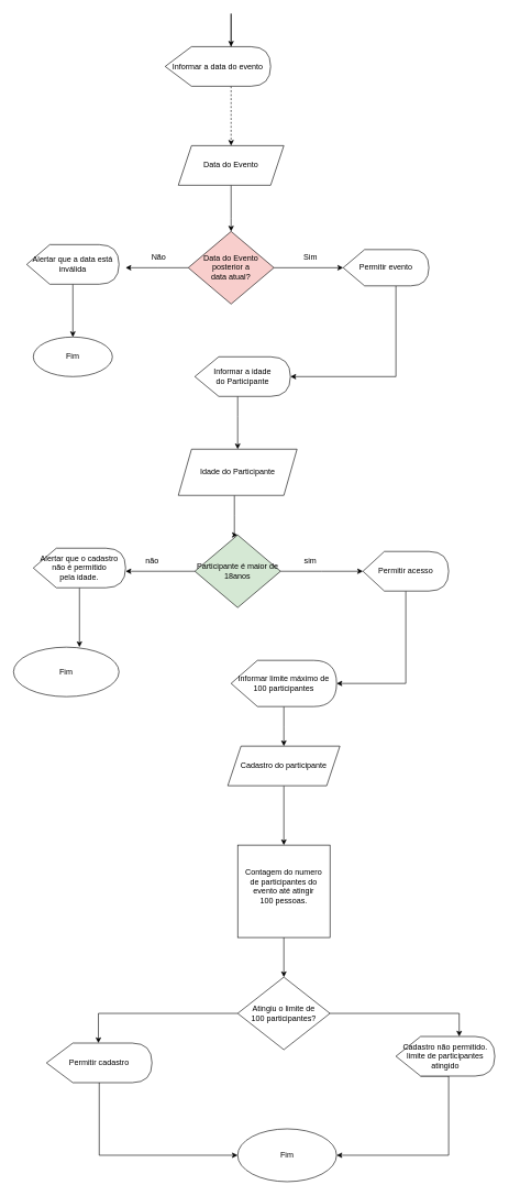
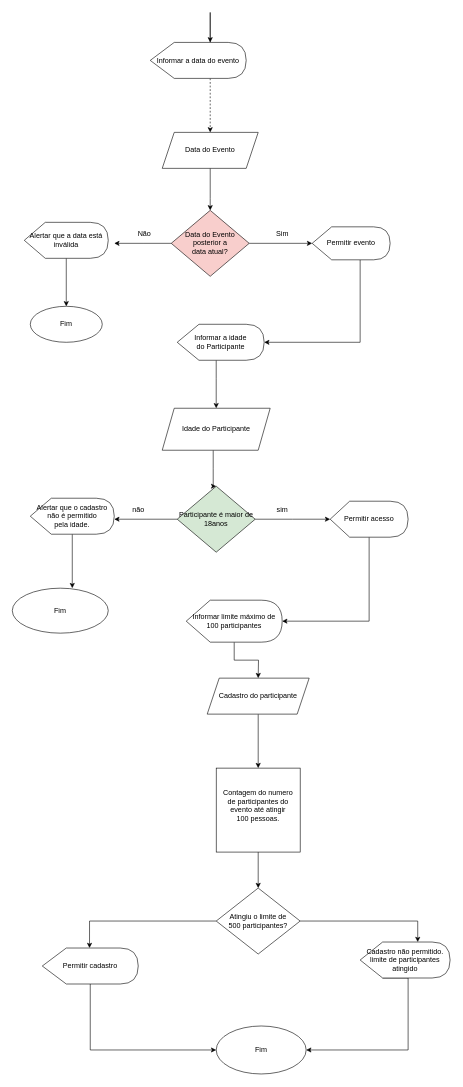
  <mxCell id="0" />
  <mxCell id="1" parent="0" />
  <mxCell id="2" value="" style="edgeStyle=orthogonalEdgeStyle;rounded=0;orthogonalLoop=1;jettySize=auto;html=1;" parent="1" source="4" edge="1"><mxGeometry relative="1" as="geometry"><mxPoint x="350" y="70" as="targetPoint" /><Array as="points"><mxPoint x="350" y="20" /><mxPoint x="350" y="20" /></Array></mxGeometry></mxCell>
  <mxCell id="3" value="" style="edgeStyle=orthogonalEdgeStyle;rounded=0;orthogonalLoop=1;jettySize=auto;html=1;dashed=1;" parent="1" source="4" target="6" edge="1"><mxGeometry relative="1" as="geometry"><Array as="points"><mxPoint x="350" y="170" /><mxPoint x="350" y="170" /></Array></mxGeometry></mxCell>
  <mxCell id="4" value="Informar a data do evento" style="shape=display;whiteSpace=wrap;html=1;" parent="1" vertex="1"><mxGeometry x="250" y="70" width="160" height="60" as="geometry" /></mxCell>
  <mxCell id="5" value="" style="edgeStyle=orthogonalEdgeStyle;rounded=0;orthogonalLoop=1;jettySize=auto;html=1;" parent="1" source="6" target="10" edge="1"><mxGeometry relative="1" as="geometry"><Array as="points"><mxPoint x="350" y="330" /><mxPoint x="350" y="330" /></Array></mxGeometry></mxCell>
  <mxCell id="6" value="Data do Evento" style="shape=parallelogram;perimeter=parallelogramPerimeter;whiteSpace=wrap;html=1;fixedSize=1;" parent="1" vertex="1"><mxGeometry x="270" y="220" width="160" height="60" as="geometry" /></mxCell>
  <mxCell id="7" value="Fim" style="ellipse;whiteSpace=wrap;html=1;" parent="1" vertex="1"><mxGeometry x="20" y="980" width="160" height="75" as="geometry" /></mxCell>
  <mxCell id="8" style="edgeStyle=orthogonalEdgeStyle;rounded=0;orthogonalLoop=1;jettySize=auto;html=1;exitX=1;exitY=0.5;exitDx=0;exitDy=0;entryX=0;entryY=0.5;entryDx=0;entryDy=0;entryPerimeter=0;" parent="1" source="10" target="14" edge="1"><mxGeometry relative="1" as="geometry"><mxPoint x="510" y="405" as="targetPoint" /></mxGeometry></mxCell>
  <mxCell id="9" style="edgeStyle=orthogonalEdgeStyle;rounded=0;orthogonalLoop=1;jettySize=auto;html=1;" parent="1" source="10" edge="1"><mxGeometry relative="1" as="geometry"><mxPoint x="190" y="405" as="targetPoint" /></mxGeometry></mxCell>
  <mxCell id="10" value="&lt;div&gt;Data do Evento&lt;/div&gt;&lt;div&gt;posterior a &lt;br&gt;&lt;/div&gt;&lt;div&gt;data atual?&lt;br&gt;&lt;/div&gt;" style="rhombus;whiteSpace=wrap;html=1;fillColor=#f8cecc;" parent="1" vertex="1"><mxGeometry x="285" y="350" width="130" height="110" as="geometry" /></mxCell>
  <mxCell id="11" value="" style="edgeStyle=orthogonalEdgeStyle;rounded=0;orthogonalLoop=1;jettySize=auto;html=1;" edge="1" parent="1" source="12" target="44"><mxGeometry relative="1" as="geometry" /></mxCell>
  <mxCell id="12" value="&lt;div&gt;Alertar que a data está &lt;br&gt;&lt;/div&gt;&lt;div&gt;inválida&lt;br&gt;&lt;/div&gt;" style="shape=display;whiteSpace=wrap;html=1;" parent="1" vertex="1"><mxGeometry x="40" y="370" width="140" height="60" as="geometry" /></mxCell>
  <mxCell id="13" style="edgeStyle=orthogonalEdgeStyle;rounded=0;orthogonalLoop=1;jettySize=auto;html=1;entryX=1;entryY=0.5;entryDx=0;entryDy=0;entryPerimeter=0;" parent="1" source="14" target="16" edge="1"><mxGeometry relative="1" as="geometry"><Array as="points"><mxPoint x="600" y="570" /></Array></mxGeometry></mxCell>
  <mxCell id="14" value="Permitir evento" style="shape=display;whiteSpace=wrap;html=1;" parent="1" vertex="1"><mxGeometry x="520" y="377.5" width="130" height="55" as="geometry" /></mxCell>
  <mxCell id="15" value="" style="edgeStyle=orthogonalEdgeStyle;rounded=0;orthogonalLoop=1;jettySize=auto;html=1;" parent="1" source="16" target="18" edge="1"><mxGeometry relative="1" as="geometry"><Array as="points"><mxPoint x="360" y="630" /><mxPoint x="360" y="630" /></Array></mxGeometry></mxCell>
  <mxCell id="16" value="&lt;div&gt;Informar a idade&lt;/div&gt;&lt;div&gt;do Participante&lt;br&gt;&lt;/div&gt;" style="shape=display;whiteSpace=wrap;html=1;" parent="1" vertex="1"><mxGeometry x="295" y="540" width="145" height="60" as="geometry" /></mxCell>
  <mxCell id="17" style="edgeStyle=orthogonalEdgeStyle;rounded=0;orthogonalLoop=1;jettySize=auto;html=1;entryX=0.5;entryY=0;entryDx=0;entryDy=0;" parent="1" source="18" target="21" edge="1"><mxGeometry relative="1" as="geometry"><Array as="points"><mxPoint x="355" y="780" /><mxPoint x="355" y="780" /></Array></mxGeometry></mxCell>
  <mxCell id="18" value="Idade do Participante" style="shape=parallelogram;perimeter=parallelogramPerimeter;whiteSpace=wrap;html=1;fixedSize=1;" parent="1" vertex="1"><mxGeometry x="270" y="680" width="180" height="70" as="geometry" /></mxCell>
  <mxCell id="19" style="edgeStyle=orthogonalEdgeStyle;rounded=0;orthogonalLoop=1;jettySize=auto;html=1;" parent="1" source="21" edge="1"><mxGeometry relative="1" as="geometry"><mxPoint x="550" y="865" as="targetPoint" /></mxGeometry></mxCell>
  <mxCell id="20" style="edgeStyle=orthogonalEdgeStyle;rounded=0;orthogonalLoop=1;jettySize=auto;html=1;" parent="1" source="21" edge="1"><mxGeometry relative="1" as="geometry"><mxPoint x="190" y="865" as="targetPoint" /></mxGeometry></mxCell>
  <mxCell id="21" value="&lt;div&gt;Participante é maior de&lt;/div&gt;&lt;div&gt;18anos&lt;br&gt;&lt;/div&gt;" style="rhombus;whiteSpace=wrap;html=1;fillColor=#d5e8d4;" parent="1" vertex="1"><mxGeometry x="295" y="810" width="130" height="110" as="geometry" /></mxCell>
  <mxCell id="22" style="edgeStyle=orthogonalEdgeStyle;rounded=0;orthogonalLoop=1;jettySize=auto;html=1;entryX=0.625;entryY=0;entryDx=0;entryDy=0;entryPerimeter=0;" parent="1" source="23" target="7" edge="1"><mxGeometry relative="1" as="geometry" /></mxCell>
  <mxCell id="23" value="&lt;div&gt;Alertar que o cadastro&lt;/div&gt;&lt;div&gt;não é permitido&lt;/div&gt;&lt;div&gt;pela idade.&lt;br&gt;&lt;/div&gt;" style="shape=display;whiteSpace=wrap;html=1;" parent="1" vertex="1"><mxGeometry x="50" y="830" width="140" height="60" as="geometry" /></mxCell>
  <mxCell id="24" style="edgeStyle=orthogonalEdgeStyle;rounded=0;orthogonalLoop=1;jettySize=auto;html=1;entryX=1;entryY=0.5;entryDx=0;entryDy=0;entryPerimeter=0;" parent="1" source="25" target="27" edge="1"><mxGeometry relative="1" as="geometry"><Array as="points"><mxPoint x="615" y="1035" /></Array></mxGeometry></mxCell>
  <mxCell id="25" value="Permitir acesso" style="shape=display;whiteSpace=wrap;html=1;" parent="1" vertex="1"><mxGeometry x="550" y="835" width="130" height="60" as="geometry" /></mxCell>
  <mxCell id="26" style="edgeStyle=orthogonalEdgeStyle;rounded=0;orthogonalLoop=1;jettySize=auto;html=1;" parent="1" source="27" edge="1"><mxGeometry relative="1" as="geometry"><mxPoint x="430" y="1130" as="targetPoint" /></mxGeometry></mxCell>
- <mxCell id="27" value="&lt;div&gt;Informar limite máximo de &lt;br&gt;&lt;/div&gt;&lt;div&gt;100 participantes&lt;br&gt;&lt;/div&gt;" style="shape=display;whiteSpace=wrap;html=1;" parent="1" vertex="1"><mxGeometry x="350" y="1000" width="160" height="70" as="geometry" /></mxCell>
+ <mxCell id="27" value="&lt;div&gt;Informar limite máximo de &lt;br&gt;&lt;/div&gt;&lt;div&gt;100 participantes&lt;br&gt;&lt;/div&gt;" style="shape=display;whiteSpace=wrap;html=1;" parent="1" vertex="1"><mxGeometry x="310" y="1000" width="160" height="70" as="geometry" /></mxCell>
  <mxCell id="28" value="Sim" style="text;html=1;align=center;verticalAlign=middle;resizable=0;points=[];autosize=1;strokeColor=none;fillColor=none;" parent="1" vertex="1"><mxGeometry x="450" y="380" width="40" height="20" as="geometry" /></mxCell>
  <mxCell id="29" value="Não" style="text;html=1;align=center;verticalAlign=middle;resizable=0;points=[];autosize=1;strokeColor=none;fillColor=none;" parent="1" vertex="1"><mxGeometry x="220" y="380" width="40" height="20" as="geometry" /></mxCell>
  <mxCell id="30" value="sim" style="text;html=1;align=center;verticalAlign=middle;resizable=0;points=[];autosize=1;strokeColor=none;fillColor=none;" parent="1" vertex="1"><mxGeometry x="450" y="840" width="40" height="20" as="geometry" /></mxCell>
  <mxCell id="31" value="não" style="text;html=1;align=center;verticalAlign=middle;resizable=0;points=[];autosize=1;strokeColor=none;fillColor=none;" parent="1" vertex="1"><mxGeometry x="210" y="840" width="40" height="20" as="geometry" /></mxCell>
  <mxCell id="32" style="edgeStyle=orthogonalEdgeStyle;rounded=0;orthogonalLoop=1;jettySize=auto;html=1;entryX=0.5;entryY=0;entryDx=0;entryDy=0;" parent="1" source="33" target="35" edge="1"><mxGeometry relative="1" as="geometry" /></mxCell>
  <mxCell id="33" value="Cadastro do participante" style="shape=parallelogram;perimeter=parallelogramPerimeter;whiteSpace=wrap;html=1;fixedSize=1;" parent="1" vertex="1"><mxGeometry x="345" y="1130" width="170" height="60" as="geometry" /></mxCell>
  <mxCell id="34" style="edgeStyle=orthogonalEdgeStyle;rounded=0;orthogonalLoop=1;jettySize=auto;html=1;entryX=0.5;entryY=0;entryDx=0;entryDy=0;" parent="1" source="35" target="38" edge="1"><mxGeometry relative="1" as="geometry" /></mxCell>
  <mxCell id="35" value="&lt;div&gt;Contagem do numero&lt;/div&gt;&lt;div&gt;de participantes do&lt;/div&gt;&lt;div&gt;evento até atingir &lt;br&gt;&lt;/div&gt;&lt;div&gt;100 pessoas.&lt;br&gt;&lt;/div&gt;&lt;div&gt;&lt;br&gt;&lt;/div&gt;" style="whiteSpace=wrap;html=1;aspect=fixed;" parent="1" vertex="1"><mxGeometry x="360" y="1280" width="140" height="140" as="geometry" /></mxCell>
  <mxCell id="36" style="edgeStyle=orthogonalEdgeStyle;rounded=0;orthogonalLoop=1;jettySize=auto;html=1;entryX=0.64;entryY=0;entryDx=0;entryDy=0;entryPerimeter=0;" parent="1" source="38" target="42" edge="1"><mxGeometry relative="1" as="geometry" /></mxCell>
  <mxCell id="37" style="edgeStyle=orthogonalEdgeStyle;rounded=0;orthogonalLoop=1;jettySize=auto;html=1;exitX=0;exitY=0.5;exitDx=0;exitDy=0;entryX=0;entryY=0;entryDx=78.75;entryDy=0;entryPerimeter=0;" parent="1" source="38" target="40" edge="1"><mxGeometry relative="1" as="geometry" /></mxCell>
- <mxCell id="38" value="&lt;div&gt;Atingiu o limite de&lt;/div&gt;&lt;div&gt;100 participantes?&lt;br&gt;&lt;/div&gt;" style="rhombus;whiteSpace=wrap;html=1;" parent="1" vertex="1"><mxGeometry x="360" y="1480" width="140" height="110" as="geometry" /></mxCell>
+ <mxCell id="38" value="&lt;div&gt;Atingiu o limite de&lt;/div&gt;&lt;div&gt;500 participantes?&lt;br&gt;&lt;/div&gt;" style="rhombus;whiteSpace=wrap;html=1;" parent="1" vertex="1"><mxGeometry x="360" y="1480" width="140" height="110" as="geometry" /></mxCell>
  <mxCell id="39" style="edgeStyle=orthogonalEdgeStyle;rounded=0;orthogonalLoop=1;jettySize=auto;html=1;entryX=0;entryY=0.5;entryDx=0;entryDy=0;" parent="1" source="40" target="43" edge="1"><mxGeometry relative="1" as="geometry"><Array as="points"><mxPoint x="150" y="1750" /></Array></mxGeometry></mxCell>
  <mxCell id="40" value="Permitir cadastro" style="shape=display;whiteSpace=wrap;html=1;" parent="1" vertex="1"><mxGeometry x="70" y="1580" width="160" height="60" as="geometry" /></mxCell>
  <mxCell id="41" style="edgeStyle=orthogonalEdgeStyle;rounded=0;orthogonalLoop=1;jettySize=auto;html=1;exitX=0;exitY=0;exitDx=37.5;exitDy=60;exitPerimeter=0;entryX=1;entryY=0.5;entryDx=0;entryDy=0;" parent="1" source="42" target="43" edge="1"><mxGeometry relative="1" as="geometry"><Array as="points"><mxPoint x="680" y="1630" /><mxPoint x="680" y="1750" /></Array></mxGeometry></mxCell>
  <mxCell id="42" value="&lt;div&gt;Cadastro não permitido.&lt;/div&gt;&lt;div&gt;limite de participantes atingido&lt;br&gt;&lt;/div&gt;" style="shape=display;whiteSpace=wrap;html=1;" parent="1" vertex="1"><mxGeometry x="600" y="1570" width="150" height="60" as="geometry" /></mxCell>
  <mxCell id="43" value="Fim" style="ellipse;whiteSpace=wrap;html=1;" parent="1" vertex="1"><mxGeometry x="360" y="1710" width="150" height="80" as="geometry" /></mxCell>
  <mxCell id="44" value="Fim" style="ellipse;whiteSpace=wrap;html=1;" vertex="1" parent="1"><mxGeometry x="50" y="510" width="120" height="60" as="geometry" /></mxCell>
